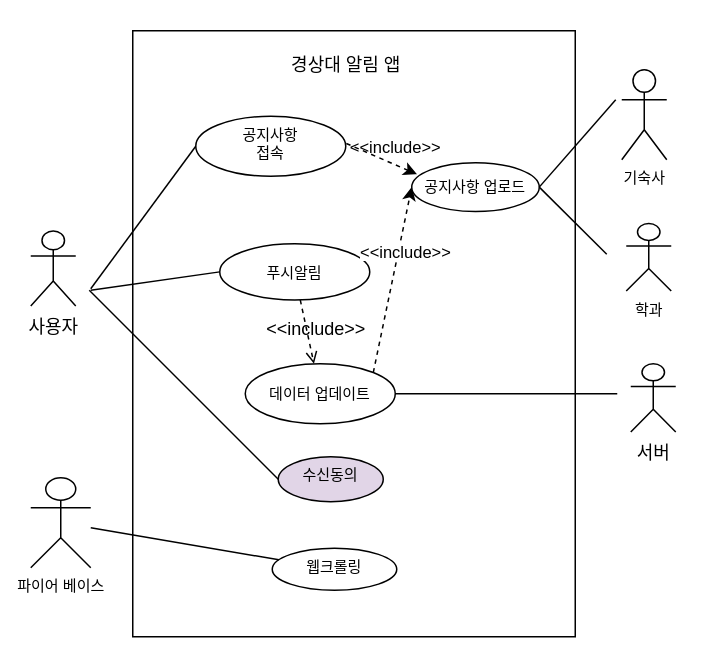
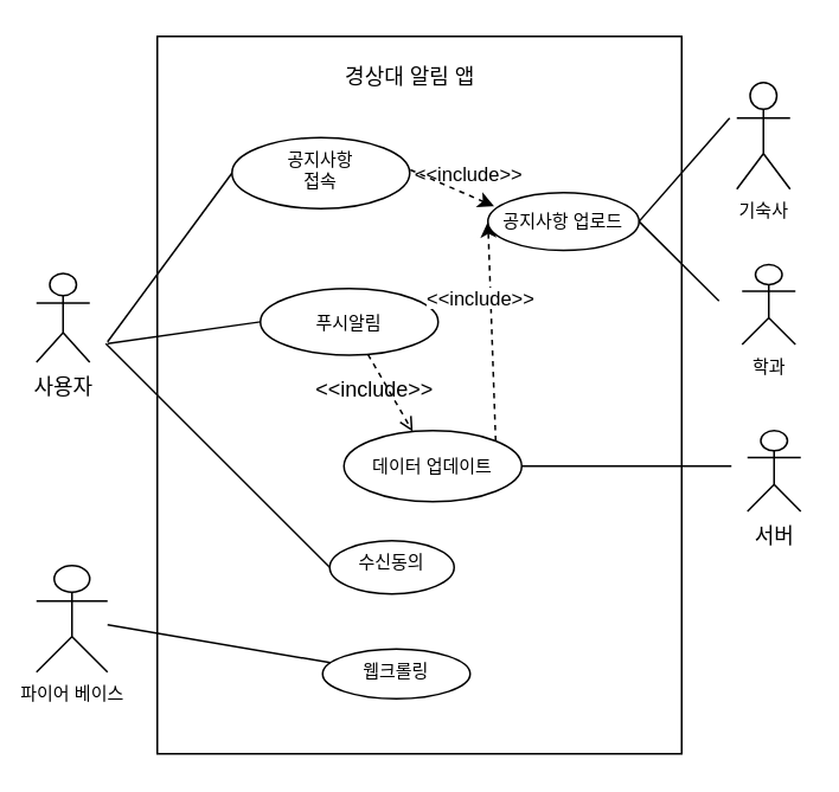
  <mxCell id="0" />
  <mxCell id="1" parent="0" />
  <mxCell id="2" value="" style="edgeStyle=none;rounded=0;orthogonalLoop=1;jettySize=auto;html=1;entryX=0;entryY=0.5;entryDx=0;entryDy=0;endArrow=none;endFill=0;" parent="1" target="8" edge="1"><mxGeometry relative="1" as="geometry"><mxPoint x="60" y="193" as="sourcePoint" /><mxPoint x="183" y="166.5" as="targetPoint" /></mxGeometry></mxCell>
  <mxCell id="3" value="사용자" style="shape=umlActor;verticalLabelPosition=bottom;verticalAlign=top;html=1;outlineConnect=0;" parent="1" vertex="1"><mxGeometry x="20" y="153.5" width="30" height="50" as="geometry" /></mxCell>
  <mxCell id="4" value="" style="edgeStyle=none;rounded=1;sketch=0;orthogonalLoop=1;jettySize=auto;html=1;endArrow=none;endFill=0;strokeColor=default;entryX=0;entryY=0.5;entryDx=0;entryDy=0;" parent="1" target="15" edge="1"><mxGeometry relative="1" as="geometry"><mxPoint x="59" y="193" as="sourcePoint" /></mxGeometry></mxCell>
  <mxCell id="5" style="edgeStyle=none;rounded=0;orthogonalLoop=1;jettySize=auto;html=1;fontSize=10;endArrow=none;endFill=0;entryX=-0.037;entryY=0.208;entryDx=0;entryDy=0;entryPerimeter=0;dashed=1;startArrow=classic;startFill=1;exitX=0.041;exitY=0.236;exitDx=0;exitDy=0;exitPerimeter=0;" edge="1" parent="1" source="16" target="26"><mxGeometry relative="1" as="geometry"><mxPoint x="244.167" y="97" as="targetPoint" /></mxGeometry></mxCell>
  <mxCell id="6" value="공지사항&lt;br style=&quot;font-size: 10px;&quot;&gt;접속" style="ellipse;whiteSpace=wrap;html=1;verticalAlign=top;fontSize=10;" parent="1" vertex="1"><mxGeometry x="130" y="77" width="100" height="40" as="geometry" /></mxCell>
  <mxCell id="7" value="" style="edgeStyle=none;rounded=1;sketch=0;orthogonalLoop=1;jettySize=auto;html=1;dashed=1;endArrow=open;endFill=1;strokeColor=default;" parent="1" source="8" target="10" edge="1"><mxGeometry relative="1" as="geometry" /></mxCell>
  <mxCell id="8" value="푸시알림" style="ellipse;whiteSpace=wrap;html=1;rounded=0;sketch=0;fontSize=10;" parent="1" vertex="1"><mxGeometry x="146" y="162" width="100" height="37.5" as="geometry" /></mxCell>
  <mxCell id="9" value="" style="edgeStyle=none;rounded=1;sketch=0;orthogonalLoop=1;jettySize=auto;html=1;dashed=1;endArrow=classic;endFill=1;strokeColor=default;entryX=0;entryY=0.5;entryDx=0;entryDy=0;exitX=1;exitY=0;exitDx=0;exitDy=0;" parent="1" source="10" target="16" edge="1"><mxGeometry relative="1" as="geometry"><mxPoint x="390" y="86" as="sourcePoint" /></mxGeometry></mxCell>
- <mxCell id="10" value="데이터 업데이트" style="ellipse;whiteSpace=wrap;html=1;rounded=0;sketch=0;fontSize=10;" parent="1" vertex="1"><mxGeometry x="163" y="242" width="100" height="40" as="geometry" /></mxCell>
+ <mxCell id="10" value="데이터 업데이트" style="ellipse;whiteSpace=wrap;html=1;rounded=0;sketch=0;fontSize=10;" parent="1" vertex="1"><mxGeometry x="193" y="242" width="100" height="40" as="geometry" /></mxCell>
  <mxCell id="11" value="서버" style="shape=umlActor;verticalLabelPosition=bottom;verticalAlign=top;html=1;outlineConnect=0;rounded=0;sketch=0;" parent="1" vertex="1"><mxGeometry x="420" y="242" width="30" height="45.5" as="geometry" /></mxCell>
  <mxCell id="12" value="" style="endArrow=none;html=1;rounded=1;sketch=0;strokeColor=default;endFill=0;exitX=1;exitY=0.5;exitDx=0;exitDy=0;" parent="1" source="10" edge="1"><mxGeometry relative="1" as="geometry"><mxPoint x="280" y="266" as="sourcePoint" /><mxPoint x="411" y="262" as="targetPoint" /></mxGeometry></mxCell>
  <mxCell id="13" value="경상대 알림 앱" style="text;html=1;align=center;verticalAlign=middle;resizable=0;points=[];autosize=1;strokeColor=none;fillColor=none;" parent="1" vertex="1"><mxGeometry x="185" y="33" width="90" height="20" as="geometry" /></mxCell>
  <mxCell id="14" value="" style="html=1;rounded=1;sketch=0;endArrow=none;endFill=0;strokeColor=default;entryX=0;entryY=0.5;entryDx=0;entryDy=0;" parent="1" target="6" edge="1"><mxGeometry width="100" relative="1" as="geometry"><mxPoint x="60" y="192" as="sourcePoint" /><mxPoint x="160" y="126" as="targetPoint" /></mxGeometry></mxCell>
- <mxCell id="15" value="수신동의" style="ellipse;whiteSpace=wrap;html=1;verticalAlign=top;fontSize=10;fillColor=#e1d5e7;" parent="1" vertex="1"><mxGeometry x="185" y="304" width="70" height="30" as="geometry" /></mxCell>
+ <mxCell id="15" value="수신동의" style="ellipse;whiteSpace=wrap;html=1;verticalAlign=top;fontSize=10;" parent="1" vertex="1"><mxGeometry x="185" y="304" width="70" height="30" as="geometry" /></mxCell>
  <mxCell id="16" value="&lt;font style=&quot;font-size: 10px&quot;&gt;공지사항 업로드&lt;/font&gt;" style="ellipse;whiteSpace=wrap;html=1;rounded=0;sketch=0;" parent="1" vertex="1"><mxGeometry x="274" y="108" width="85" height="32.5" as="geometry" /></mxCell>
  <mxCell id="17" value="&amp;lt;&amp;lt;include&amp;gt;&amp;gt;" style="text;html=1;align=center;verticalAlign=middle;resizable=0;points=[];autosize=1;strokeColor=none;fillColor=none;" parent="1" vertex="1"><mxGeometry x="170" y="208.5" width="80" height="20" as="geometry" /></mxCell>
  <mxCell id="18" value="&lt;span style=&quot;color: rgb(0 , 0 , 0) ; font-family: &amp;#34;helvetica&amp;#34; ; font-size: 11px ; font-style: normal ; font-weight: 400 ; letter-spacing: normal ; text-align: center ; text-indent: 0px ; text-transform: none ; word-spacing: 0px ; background-color: rgb(255 , 255 , 255) ; display: inline ; float: none&quot;&gt;&amp;lt;&amp;lt;include&amp;gt;&amp;gt;&lt;/span&gt;" style="text;whiteSpace=wrap;html=1;" parent="1" vertex="1"><mxGeometry x="237.5" y="153.5" width="50" height="30" as="geometry" /></mxCell>
  <mxCell id="19" value="기숙사" style="shape=umlActor;verticalLabelPosition=bottom;verticalAlign=top;html=1;outlineConnect=0;fontSize=10;fillColor=none;" vertex="1" parent="1"><mxGeometry x="414" y="46" width="30" height="60" as="geometry" /></mxCell>
  <mxCell id="20" value="학과" style="shape=umlActor;verticalLabelPosition=bottom;verticalAlign=top;html=1;outlineConnect=0;fontSize=10;fillColor=none;" vertex="1" parent="1"><mxGeometry x="417" y="148.5" width="30" height="45" as="geometry" /></mxCell>
  <mxCell id="21" value="" style="rounded=0;orthogonalLoop=1;jettySize=auto;html=1;fontSize=10;endArrow=none;endFill=0;" edge="1" parent="1" source="22" target="25"><mxGeometry relative="1" as="geometry" /></mxCell>
  <mxCell id="22" value="파이어 베이스" style="shape=umlActor;verticalLabelPosition=bottom;verticalAlign=top;html=1;outlineConnect=0;fontSize=10;fillColor=none;" vertex="1" parent="1"><mxGeometry x="20" y="318" width="40" height="60" as="geometry" /></mxCell>
  <mxCell id="23" value="" style="endArrow=none;html=1;rounded=0;fontSize=10;exitX=1;exitY=0.5;exitDx=0;exitDy=0;" edge="1" parent="1" source="16"><mxGeometry width="50" height="50" relative="1" as="geometry"><mxPoint x="360" y="116" as="sourcePoint" /><mxPoint x="410" y="66" as="targetPoint" /></mxGeometry></mxCell>
  <mxCell id="24" value="" style="endArrow=none;html=1;rounded=0;fontSize=10;entryX=1;entryY=0.5;entryDx=0;entryDy=0;" edge="1" parent="1" target="16"><mxGeometry width="50" height="50" relative="1" as="geometry"><mxPoint x="404" y="169" as="sourcePoint" /><mxPoint x="336" y="166" as="targetPoint" /></mxGeometry></mxCell>
  <mxCell id="25" value="웹크롤링" style="ellipse;whiteSpace=wrap;html=1;fontSize=10;verticalAlign=top;fillColor=none;" vertex="1" parent="1"><mxGeometry x="181" y="365" width="83" height="28" as="geometry" /></mxCell>
  <mxCell id="26" value="&lt;font style=&quot;font-size: 11px&quot;&gt;&amp;lt;&amp;lt;include&amp;gt;&amp;gt;&lt;/font&gt;" style="text;html=1;align=center;verticalAlign=middle;resizable=0;points=[];autosize=1;strokeColor=none;fillColor=none;fontSize=10;" vertex="1" parent="1"><mxGeometry x="227" y="89" width="71" height="17" as="geometry" /></mxCell>
  <mxCell id="27" value="" style="rounded=0;whiteSpace=wrap;html=1;fontSize=11;fillColor=none;" vertex="1" parent="1"><mxGeometry x="88" y="20" width="295" height="404" as="geometry" /></mxCell>
